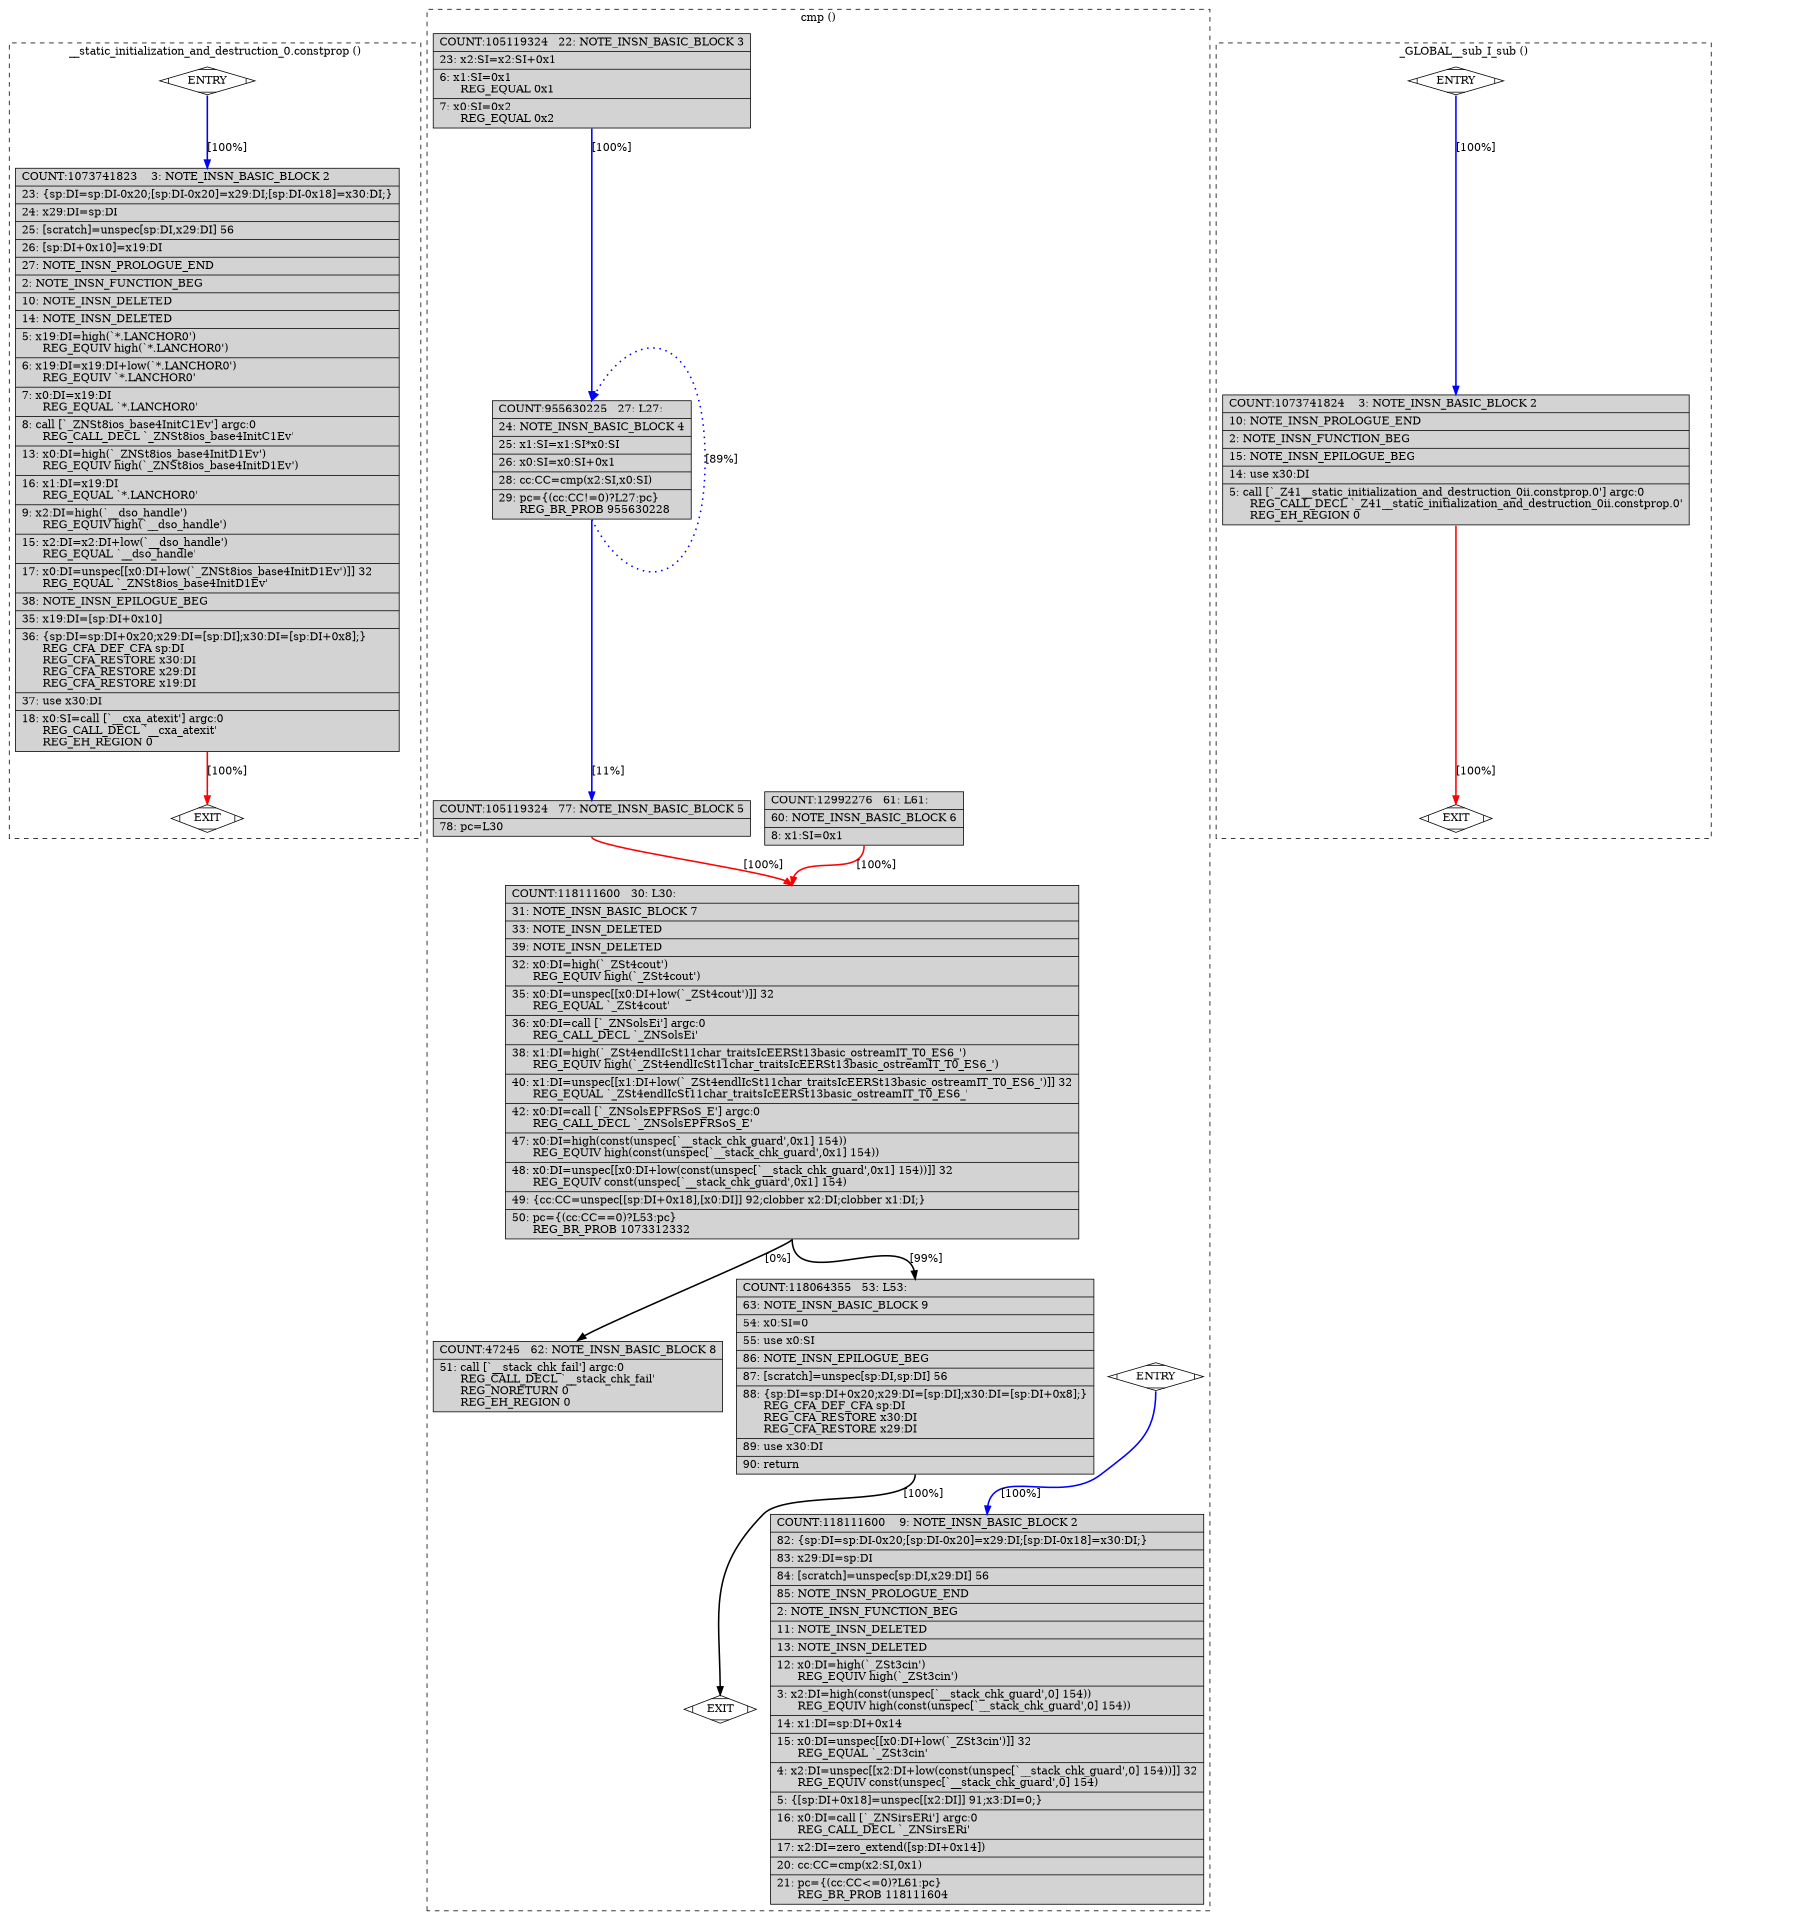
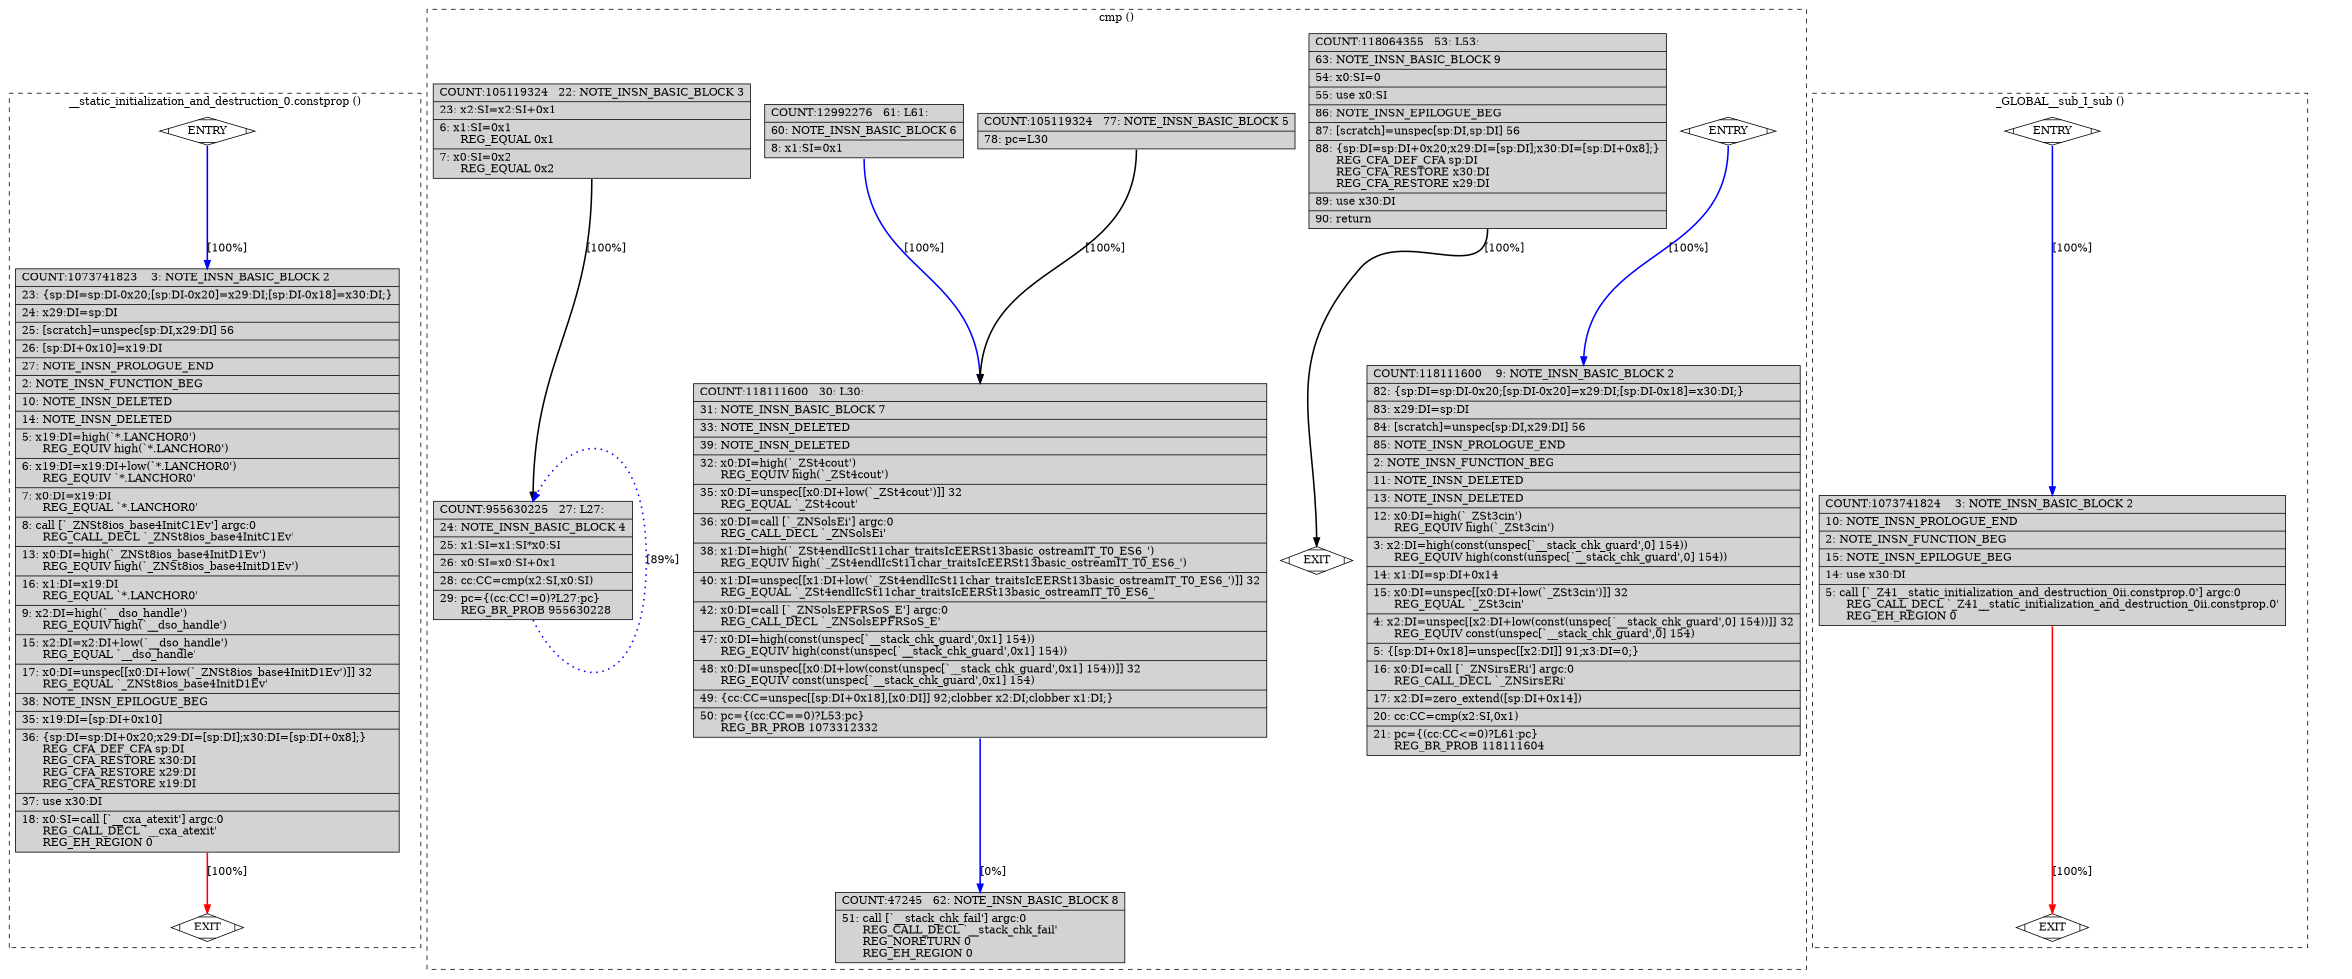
  digraph {
    node [fillcolor=lightgrey shape=record style=filled]
    edge [color=blue constraint=true headport=n style="solid,bold" tailport=s weight=100]
    n1 [fillcolor=white label=ENTRY shape=Mdiamond]
    n2 [label="{COUNT:1073741823\ \ \ \ 3:\ NOTE_INSN_BASIC_BLOCK\ 2\l|\ \ \ 23:\ \{sp:DI=sp:DI-0x20;[sp:DI-0x20]=x29:DI;[sp:DI-0x18]=x30:DI;\}\l|\ \ \ 24:\ x29:DI=sp:DI\l|\ \ \ 25:\ [scratch]=unspec[sp:DI,x29:DI]\ 56\l|\ \ \ 26:\ [sp:DI+0x10]=x19:DI\l|\ \ \ 27:\ NOTE_INSN_PROLOGUE_END\l|\ \ \ \ 2:\ NOTE_INSN_FUNCTION_BEG\l|\ \ \ 10:\ NOTE_INSN_DELETED\l|\ \ \ 14:\ NOTE_INSN_DELETED\l|\ \ \ \ 5:\ x19:DI=high(`*.LANCHOR0')\l\ \ \ \ \ \ REG_EQUIV\ high(`*.LANCHOR0')\l|\ \ \ \ 6:\ x19:DI=x19:DI+low(`*.LANCHOR0')\l\ \ \ \ \ \ REG_EQUIV\ `*.LANCHOR0'\l|\ \ \ \ 7:\ x0:DI=x19:DI\l\ \ \ \ \ \ REG_EQUAL\ `*.LANCHOR0'\l|\ \ \ \ 8:\ call\ [`_ZNSt8ios_base4InitC1Ev']\ argc:0\l\ \ \ \ \ \ REG_CALL_DECL\ `_ZNSt8ios_base4InitC1Ev'\l|\ \ \ 13:\ x0:DI=high(`_ZNSt8ios_base4InitD1Ev')\l\ \ \ \ \ \ REG_EQUIV\ high(`_ZNSt8ios_base4InitD1Ev')\l|\ \ \ 16:\ x1:DI=x19:DI\l\ \ \ \ \ \ REG_EQUAL\ `*.LANCHOR0'\l|\ \ \ \ 9:\ x2:DI=high(`__dso_handle')\l\ \ \ \ \ \ REG_EQUIV\ high(`__dso_handle')\l|\ \ \ 15:\ x2:DI=x2:DI+low(`__dso_handle')\l\ \ \ \ \ \ REG_EQUAL\ `__dso_handle'\l|\ \ \ 17:\ x0:DI=unspec[[x0:DI+low(`_ZNSt8ios_base4InitD1Ev')]]\ 32\l\ \ \ \ \ \ REG_EQUAL\ `_ZNSt8ios_base4InitD1Ev'\l|\ \ \ 38:\ NOTE_INSN_EPILOGUE_BEG\l|\ \ \ 35:\ x19:DI=[sp:DI+0x10]\l|\ \ \ 36:\ \{sp:DI=sp:DI+0x20;x29:DI=[sp:DI];x30:DI=[sp:DI+0x8];\}\l\ \ \ \ \ \ REG_CFA_DEF_CFA\ sp:DI\l\ \ \ \ \ \ REG_CFA_RESTORE\ x30:DI\l\ \ \ \ \ \ REG_CFA_RESTORE\ x29:DI\l\ \ \ \ \ \ REG_CFA_RESTORE\ x19:DI\l|\ \ \ 37:\ use\ x30:DI\l|\ \ \ 18:\ x0:SI=call\ [`__cxa_atexit']\ argc:0\l\ \ \ \ \ \ REG_CALL_DECL\ `__cxa_atexit'\l\ \ \ \ \ \ REG_EH_REGION\ 0\l}"]
    n3 [fillcolor=white label=EXIT shape=Mdiamond]
    n4 [fillcolor=white label=ENTRY shape=Mdiamond]
    n5 [label="{COUNT:118111600\ \ \ \ 9:\ NOTE_INSN_BASIC_BLOCK\ 2\l|\ \ \ 82:\ \{sp:DI=sp:DI-0x20;[sp:DI-0x20]=x29:DI;[sp:DI-0x18]=x30:DI;\}\l|\ \ \ 83:\ x29:DI=sp:DI\l|\ \ \ 84:\ [scratch]=unspec[sp:DI,x29:DI]\ 56\l|\ \ \ 85:\ NOTE_INSN_PROLOGUE_END\l|\ \ \ \ 2:\ NOTE_INSN_FUNCTION_BEG\l|\ \ \ 11:\ NOTE_INSN_DELETED\l|\ \ \ 13:\ NOTE_INSN_DELETED\l|\ \ \ 12:\ x0:DI=high(`_ZSt3cin')\l\ \ \ \ \ \ REG_EQUIV\ high(`_ZSt3cin')\l|\ \ \ \ 3:\ x2:DI=high(const(unspec[`__stack_chk_guard',0]\ 154))\l\ \ \ \ \ \ REG_EQUIV\ high(const(unspec[`__stack_chk_guard',0]\ 154))\l|\ \ \ 14:\ x1:DI=sp:DI+0x14\l|\ \ \ 15:\ x0:DI=unspec[[x0:DI+low(`_ZSt3cin')]]\ 32\l\ \ \ \ \ \ REG_EQUAL\ `_ZSt3cin'\l|\ \ \ \ 4:\ x2:DI=unspec[[x2:DI+low(const(unspec[`__stack_chk_guard',0]\ 154))]]\ 32\l\ \ \ \ \ \ REG_EQUIV\ const(unspec[`__stack_chk_guard',0]\ 154)\l|\ \ \ \ 5:\ \{[sp:DI+0x18]=unspec[[x2:DI]]\ 91;x3:DI=0;\}\l|\ \ \ 16:\ x0:DI=call\ [`_ZNSirsERi']\ argc:0\l\ \ \ \ \ \ REG_CALL_DECL\ `_ZNSirsERi'\l|\ \ \ 17:\ x2:DI=zero_extend([sp:DI+0x14])\l|\ \ \ 20:\ cc:CC=cmp(x2:SI,0x1)\l|\ \ \ 21:\ pc=\{(cc:CC\<=0)?L61:pc\}\l\ \ \ \ \ \ REG_BR_PROB\ 118111604\l}"]
    n6 [fillcolor=white label=EXIT shape=Mdiamond]
    n7 [label="{COUNT:12992276\ \ \ 61:\ L61:\l|\ \ \ 60:\ NOTE_INSN_BASIC_BLOCK\ 6\l|\ \ \ \ 8:\ x1:SI=0x1\l}"]
    n8 [label="{COUNT:105119324\ \ \ 22:\ NOTE_INSN_BASIC_BLOCK\ 3\l|\ \ \ 23:\ x2:SI=x2:SI+0x1\l|\ \ \ \ 6:\ x1:SI=0x1\l\ \ \ \ \ \ REG_EQUAL\ 0x1\l|\ \ \ \ 7:\ x0:SI=0x2\l\ \ \ \ \ \ REG_EQUAL\ 0x2\l}"]
    n9 [label="{COUNT:118111600\ \ \ 30:\ L30:\l|\ \ \ 31:\ NOTE_INSN_BASIC_BLOCK\ 7\l|\ \ \ 33:\ NOTE_INSN_DELETED\l|\ \ \ 39:\ NOTE_INSN_DELETED\l|\ \ \ 32:\ x0:DI=high(`_ZSt4cout')\l\ \ \ \ \ \ REG_EQUIV\ high(`_ZSt4cout')\l|\ \ \ 35:\ x0:DI=unspec[[x0:DI+low(`_ZSt4cout')]]\ 32\l\ \ \ \ \ \ REG_EQUAL\ `_ZSt4cout'\l|\ \ \ 36:\ x0:DI=call\ [`_ZNSolsEi']\ argc:0\l\ \ \ \ \ \ REG_CALL_DECL\ `_ZNSolsEi'\l|\ \ \ 38:\ x1:DI=high(`_ZSt4endlIcSt11char_traitsIcEERSt13basic_ostreamIT_T0_ES6_')\l\ \ \ \ \ \ REG_EQUIV\ high(`_ZSt4endlIcSt11char_traitsIcEERSt13basic_ostreamIT_T0_ES6_')\l|\ \ \ 40:\ x1:DI=unspec[[x1:DI+low(`_ZSt4endlIcSt11char_traitsIcEERSt13basic_ostreamIT_T0_ES6_')]]\ 32\l\ \ \ \ \ \ REG_EQUAL\ `_ZSt4endlIcSt11char_traitsIcEERSt13basic_ostreamIT_T0_ES6_'\l|\ \ \ 42:\ x0:DI=call\ [`_ZNSolsEPFRSoS_E']\ argc:0\l\ \ \ \ \ \ REG_CALL_DECL\ `_ZNSolsEPFRSoS_E'\l|\ \ \ 47:\ x0:DI=high(const(unspec[`__stack_chk_guard',0x1]\ 154))\l\ \ \ \ \ \ REG_EQUIV\ high(const(unspec[`__stack_chk_guard',0x1]\ 154))\l|\ \ \ 48:\ x0:DI=unspec[[x0:DI+low(const(unspec[`__stack_chk_guard',0x1]\ 154))]]\ 32\l\ \ \ \ \ \ REG_EQUIV\ const(unspec[`__stack_chk_guard',0x1]\ 154)\l|\ \ \ 49:\ \{cc:CC=unspec[[sp:DI+0x18],[x0:DI]]\ 92;clobber\ x2:DI;clobber\ x1:DI;\}\l|\ \ \ 50:\ pc=\{(cc:CC==0)?L53:pc\}\l\ \ \ \ \ \ REG_BR_PROB\ 1073312332\l}"]
    n10 [label="{COUNT:955630225\ \ \ 27:\ L27:\l|\ \ \ 24:\ NOTE_INSN_BASIC_BLOCK\ 4\l|\ \ \ 25:\ x1:SI=x1:SI*x0:SI\l|\ \ \ 26:\ x0:SI=x0:SI+0x1\l|\ \ \ 28:\ cc:CC=cmp(x2:SI,x0:SI)\l|\ \ \ 29:\ pc=\{(cc:CC!=0)?L27:pc\}\l\ \ \ \ \ \ REG_BR_PROB\ 955630228\l}"]
    n11 [label="{COUNT:105119324\ \ \ 77:\ NOTE_INSN_BASIC_BLOCK\ 5\l|\ \ \ 78:\ pc=L30\l}"]
    n12 [label="{COUNT:47245\ \ \ 62:\ NOTE_INSN_BASIC_BLOCK\ 8\l|\ \ \ 51:\ call\ [`__stack_chk_fail']\ argc:0\l\ \ \ \ \ \ REG_CALL_DECL\ `__stack_chk_fail'\l\ \ \ \ \ \ REG_NORETURN\ 0\l\ \ \ \ \ \ REG_EH_REGION\ 0\l}"]
    n13 [label="{COUNT:118064355\ \ \ 53:\ L53:\l|\ \ \ 63:\ NOTE_INSN_BASIC_BLOCK\ 9\l|\ \ \ 54:\ x0:SI=0\l|\ \ \ 55:\ use\ x0:SI\l|\ \ \ 86:\ NOTE_INSN_EPILOGUE_BEG\l|\ \ \ 87:\ [scratch]=unspec[sp:DI,sp:DI]\ 56\l|\ \ \ 88:\ \{sp:DI=sp:DI+0x20;x29:DI=[sp:DI];x30:DI=[sp:DI+0x8];\}\l\ \ \ \ \ \ REG_CFA_DEF_CFA\ sp:DI\l\ \ \ \ \ \ REG_CFA_RESTORE\ x30:DI\l\ \ \ \ \ \ REG_CFA_RESTORE\ x29:DI\l|\ \ \ 89:\ use\ x30:DI\l|\ \ \ 90:\ return\l}"]
    n14 [fillcolor=white label=ENTRY shape=Mdiamond]
    n15 [label="{COUNT:1073741824\ \ \ \ 3:\ NOTE_INSN_BASIC_BLOCK\ 2\l|\ \ \ 10:\ NOTE_INSN_PROLOGUE_END\l|\ \ \ \ 2:\ NOTE_INSN_FUNCTION_BEG\l|\ \ \ 15:\ NOTE_INSN_EPILOGUE_BEG\l|\ \ \ 14:\ use\ x30:DI\l|\ \ \ \ 5:\ call\ [`_Z41__static_initialization_and_destruction_0ii.constprop.0']\ argc:0\l\ \ \ \ \ \ REG_CALL_DECL\ `_Z41__static_initialization_and_destruction_0ii.constprop.0'\l\ \ \ \ \ \ REG_EH_REGION\ 0\l}"]
    n16 [fillcolor=white label=EXIT shape=Mdiamond]
    subgraph cluster_1 {
      color=black
      label="__static_initialization_and_destruction_0.constprop ()"
      style=dashed
      n1
      n2
      n3
    }
    subgraph cluster_2 {
      color=black
      label="cmp ()"
      style=dashed
      n4
      n5
      n6
      n7
      n8
      n9
      n10
      n11
      n12
      n13
    }
    subgraph cluster_3 {
      color=black
      label="_GLOBAL__sub_I_sub ()"
      style=dashed
      n14
      n15
      n16
    }
    n1 -> n2 [label="[100%]"]
    n1 -> n3 [style=invis color="" weight=""]
    n2 -> n3 [color=red label="[100%]" weight=10]
    n4 -> n5 [label="[100%]"]
    n4 -> n6 [style=invis color="" weight=""]
-   n7 -> n9 [color=red label="[100%]"]
-   n8 -> n10 [label="[100%]"]
-   n9 -> n12 [color=black label="[0%]"]
-   n9 -> n13 [color=black label="[99%]" weight=10]
+   n7 -> n9 [label="[100%]"]
+   n8 -> n10 [color=black label="[100%]"]
+   n9 -> n12 [label="[0%]"]
    n10 -> n10 [constraint=false label="[89%]" style="dotted,bold" weight=10]
-   n10 -> n11 [label="[11%]"]
-   n11 -> n9 [color=red label="[100%]" weight=10]
+   n11 -> n9 [color=black label="[100%]" weight=10]
    n13 -> n6 [color=black label="[100%]" weight=10]
    n14 -> n15 [label="[100%]"]
    n14 -> n16 [style=invis color="" weight=""]
    n15 -> n16 [color=red label="[100%]" weight=10]
  }
